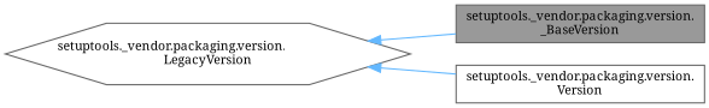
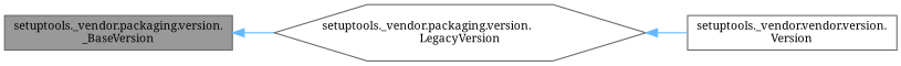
  digraph {
    fontname="Noto Serif"
    rankdir=LR
    node [color=gray40 fillcolor=white fontname="Noto Serif" fontsize=10 shape=box style=filled]
    edge [color=steelblue1 dir=back fontname="Noto Serif" fontsize=10 labelfontname=Helvetica labelfontsize=10 style=solid]
    n1 [fillcolor=grey60 fontcolor=black height=0.2 label="setuptools._vendor.packaging.version.\l_BaseVersion" width=0.4]
    n2 [height=0.2 label="setuptools._vendor.packaging.version.\lLegacyVersion" shape=hexagon width=0.4]
-   n3 [height=0.2 label="setuptools._vendor.packaging.version.\lVersion" width=0.4]
-   n2 -> n1
+   n3 [height=0.2 label="setuptools._vendor.vendor.version.\lVersion" width=0.4]
+   n1 -> n2
    n2 -> n3
  }
